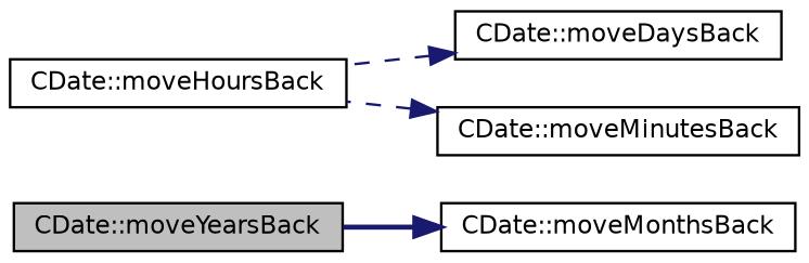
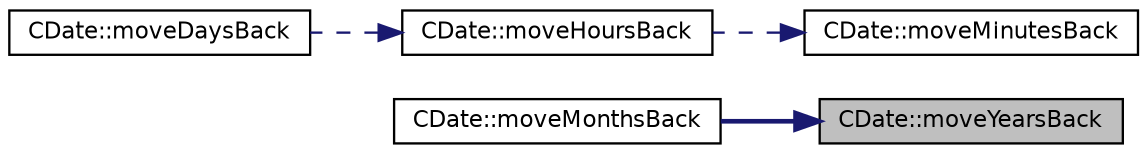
  digraph {
    rankdir=RL
    node [color=black fillcolor=white fontname=Helvetica fontsize=10 shape=record style=filled]
    edge [color=midnightblue dir=back fontname=Helvetica fontsize=10 labelfontname=Helvetica labelfontsize=10 style=dashed]
    n1 [fillcolor=grey75 fontcolor=black height=0.2 label="CDate::moveYearsBack" width=0.4]
    n2 [height=0.2 label="CDate::moveMonthsBack" width=0.4]
    n3 [height=0.2 label="CDate::moveDaysBack" width=0.4]
    n4 [height=0.2 label="CDate::moveHoursBack" width=0.4]
    n5 [height=0.2 label="CDate::moveMinutesBack" width=0.4]
-   n2 -> n1 [style=bold]
-   n3 -> n4
+   n1 -> n2 [style=bold]
+   n4 -> n3
    n5 -> n4
  }
